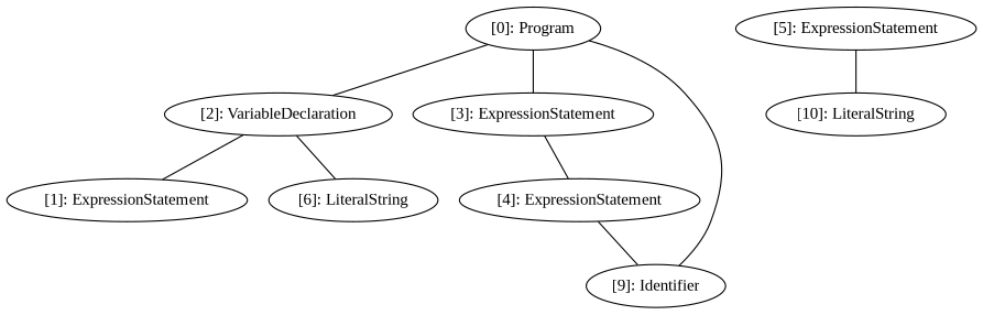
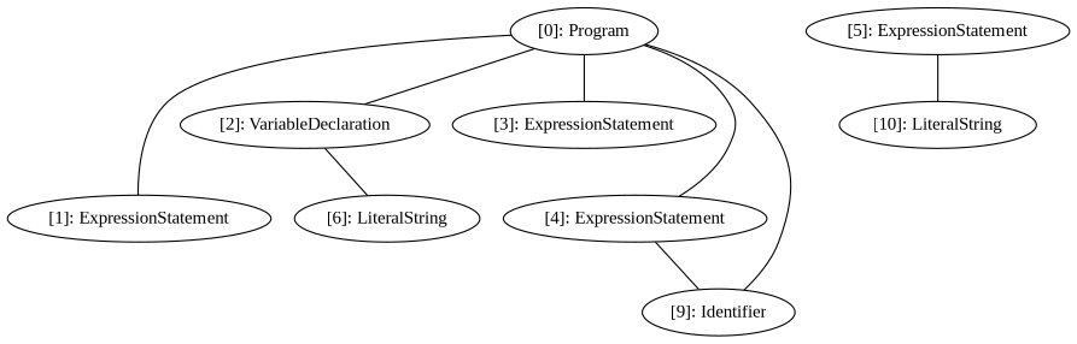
  graph {
    fontname="Liberation Serif"
    node [fontname="Liberation Serif"]
    edge [fontname="Liberation Serif"]
    n1 [label="[0]: Program"]
    n2 [label="[1]: ExpressionStatement"]
    n3 [label="[2]: VariableDeclaration"]
    n4 [label="[3]: ExpressionStatement"]
    n5 [label="[4]: ExpressionStatement"]
    n6 [label="[9]: Identifier"]
    n7 [label="[6]: LiteralString"]
    n8 [label="[5]: ExpressionStatement"]
    n9 [label="[10]: LiteralString"]
-   n3 -- n2
+   n1 -- n2
    n1 -- n3
    n1 -- n4
-   n4 -- n5
+   n1 -- n5
    n1 -- n6
    n3 -- n7
    n5 -- n6
    n8 -- n9
  }
